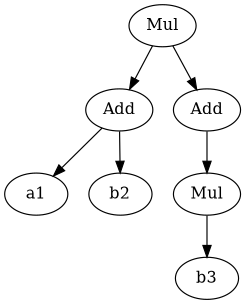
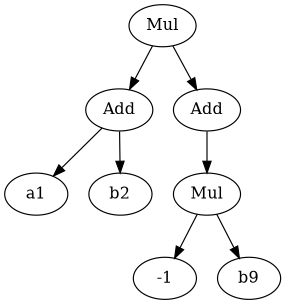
  digraph {
    ordering=out
    rankdir=TD
    node [color=black shape=ellipse]
    n1 [label=Mul]
    n2 [label=Add]
    n3 [label=Add]
    n4 [label=a1]
    n5 [label=b2]
    n6 [label=Mul]
-   n8 [label=b3]
+   n7 [label=-1]
+   n8 [label=b9]
    n1 -> n2
    n1 -> n3
    n2 -> n4
    n2 -> n5
    n3 -> n6
+   n6 -> n7
    n6 -> n8
  }
